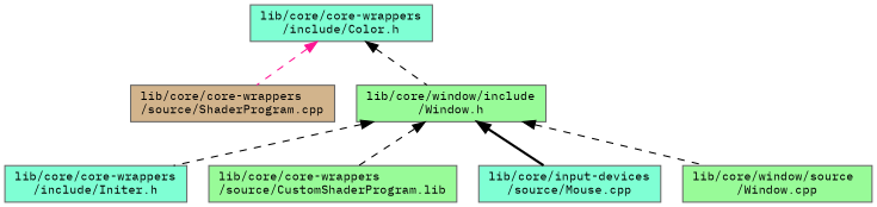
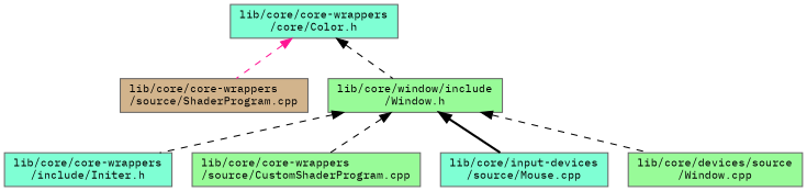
  digraph {
    fontname="IBM Plex Mono"
    node [color=grey40 fillcolor=aquamarine fontname="IBM Plex Mono" fontsize=10 shape=box style=filled]
    edge [color=black dir=back fontname="IBM Plex Mono" fontsize=10 labelfontname=Helvetica labelfontsize=10 style=dashed]
-   n1 [color=gray40 fontcolor=black height=0.2 label="lib/core/core-wrappers\l/include/Color.h" width=0.4]
+   n1 [color=gray40 fontcolor=black height=0.2 label="lib/core/core-wrappers\l/core/Color.h" width=0.4]
    n2 [fillcolor=tan height=0.2 label="lib/core/core-wrappers\l/source/ShaderProgram.cpp" width=0.4]
    n3 [fillcolor=palegreen height=0.2 label="lib/core/window/include\l/Window.h" width=0.4]
    n4 [height=0.2 label="lib/core/core-wrappers\l/include/Initer.h" width=0.4]
-   n5 [fillcolor=palegreen height=0.2 label="lib/core/core-wrappers\l/source/CustomShaderProgram.lib" width=0.4]
+   n5 [fillcolor=palegreen height=0.2 label="lib/core/core-wrappers\l/source/CustomShaderProgram.cpp" width=0.4]
    n6 [height=0.2 label="lib/core/input-devices\l/source/Mouse.cpp" width=0.4]
-   n7 [fillcolor=palegreen height=0.2 label="lib/core/window/source\l/Window.cpp" width=0.4]
+   n7 [fillcolor=palegreen height=0.2 label="lib/core/devices/source\l/Window.cpp" width=0.4]
    n1 -> n2 [color=deeppink]
    n1 -> n3
    n3 -> n4
    n3 -> n5
    n3 -> n6 [style=bold]
    n3 -> n7
  }
